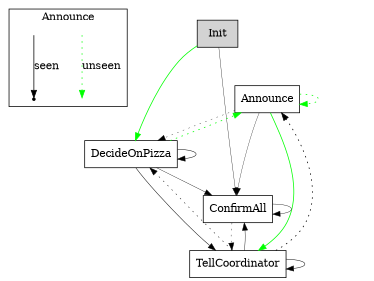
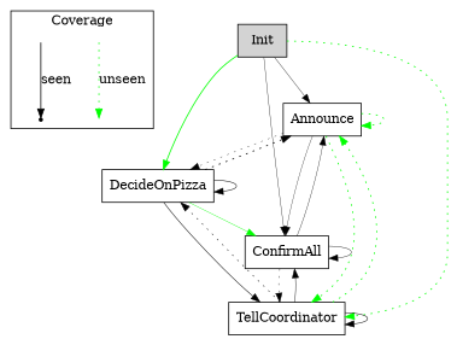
  digraph {
    nodesep=0.35
    node [shape=box]
    d0 [shape=point style=invis]
    d1 [shape=point style=invis]
    p0 [shape=point style=invis]
    p1 [shape=point]
    n5 [label=Init style=filled]
    n6 [label=Announce]
    n7 [label=DecideOnPizza]
    n8 [label=TellCoordinator]
    n9 [label=ConfirmAll]
    subgraph cluster_1 {
-     label=Announce
+     label=Coverage
      d0
      d1
      p0
      p1
    }
    d0 -> d1 [color=green label=unseen style=dotted]
    p0 -> p1 [label=seen]
+   n5 -> n6 [penwidth=0.43]
    n5 -> n7 [color=green style=solid]
+   n5 -> n8 [color=green style=dotted]
    n5 -> n9 [penwidth=0.43]
    n6 -> n6 [color=green style=dotted]
    n6 -> n7 [penwidth=0.46 style=dotted]
-   n6 -> n8 [color=green style=solid]
+   n6 -> n8 [color=green style=dotted]
    n6 -> n9 [penwidth=0.38]
-   n7 -> n6 [color=green style=dotted]
+   n7 -> n6 [color=black style=dotted]
    n7 -> n7 [penwidth=0.64]
    n7 -> n8 [penwidth=0.64]
-   n7 -> n9 [penwidth=0.47]
-   n8 -> n6 [color=black style=dotted]
+   n7 -> n9 [penwidth=0.47 color=green]
+   n8 -> n6 [color=green style=dotted]
    n8 -> n7 [penwidth=0.64 style=dotted]
    n8 -> n8 [penwidth=0.63]
    n8 -> n9 [penwidth=0.53]
+   n9 -> n6 [penwidth=0.43]
    n9 -> n8 [penwidth=0.5 style=dotted]
    n9 -> n9 [penwidth=0.49]
  }
